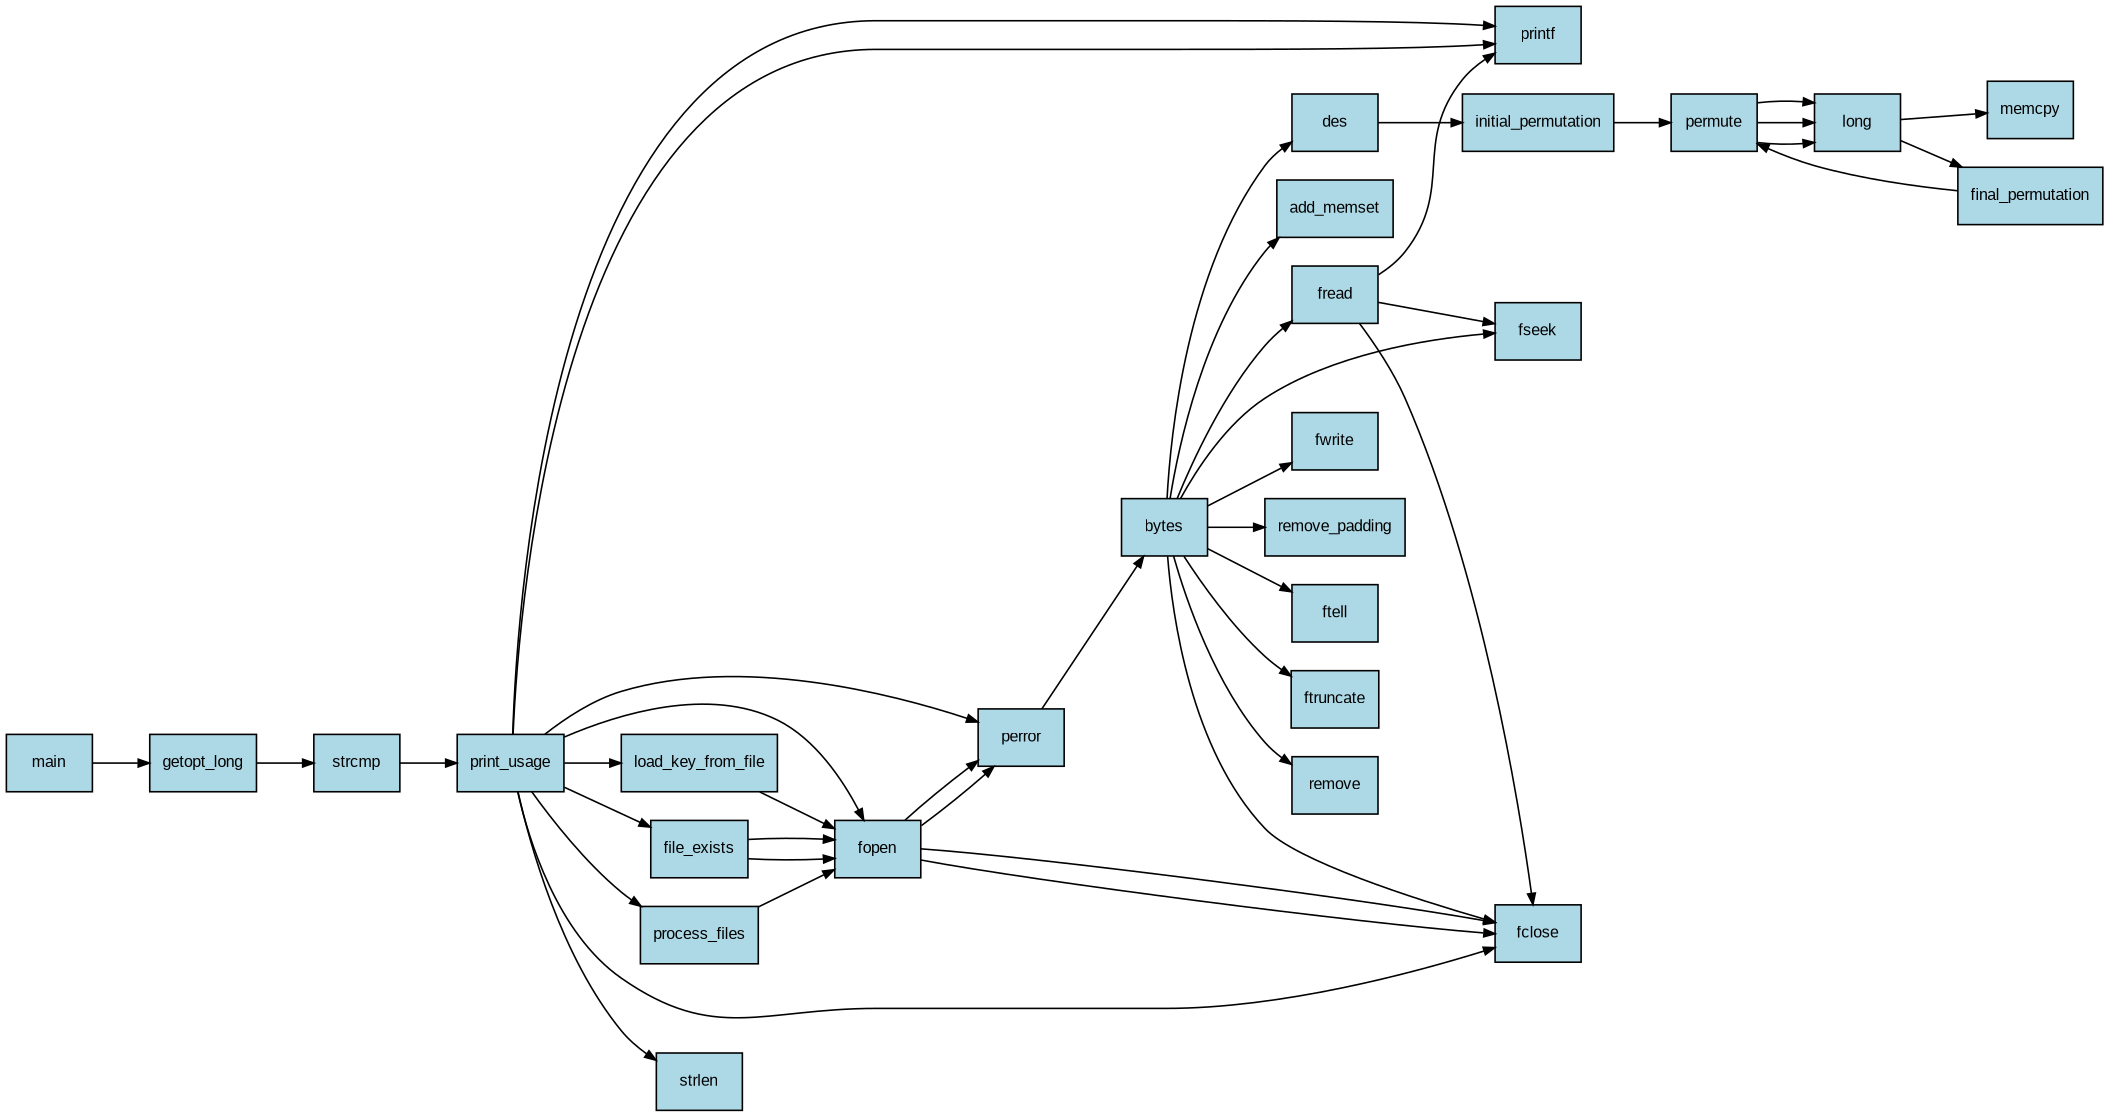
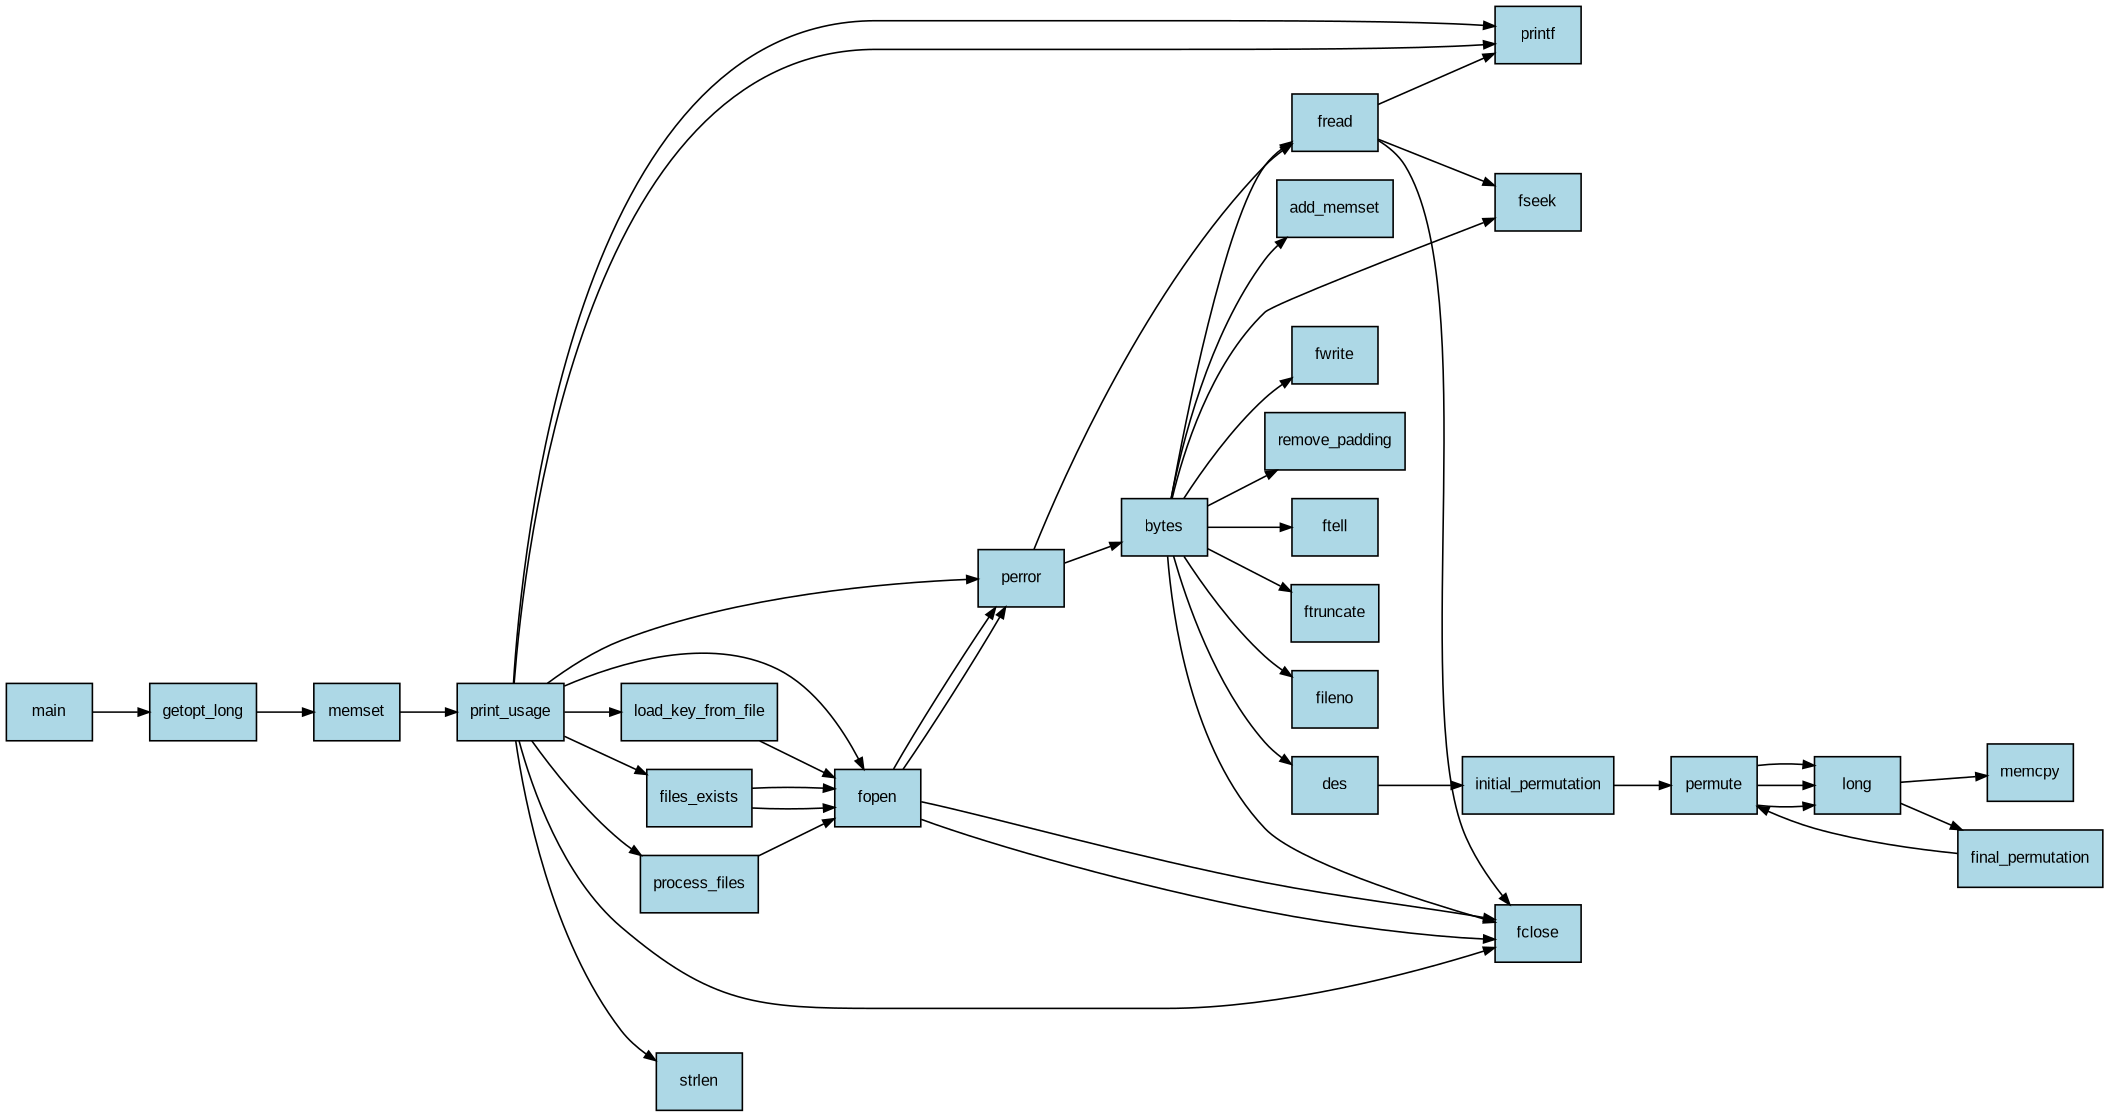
  digraph {
    rankdir=LR
    node [fillcolor=lightblue fontname=Arial fontsize=10 shape=box style=filled]
    edge [arrowsize=0.7 color=black]
    main
    getopt_long
-   strcmp
+   strcmp [label=memset]
    print_usage
    printf
    load_key_from_file
    fopen
    perror
    fclose
    strlen
-   file_exists
+   file_exists [label=files_exists]
    process_files
    fread
    n14 [label=bytes]
    fseek
    n16 [label=add_memset]
    des
    fwrite
    remove_padding
    ftell
    ftruncate
-   fileno [label=remove]
+   fileno
    initial_permutation
    permute
    n25 [label=long]
    memcpy
    final_permutation
    main -> getopt_long
    getopt_long -> strcmp
    strcmp -> print_usage
    print_usage -> printf
    print_usage -> printf
    print_usage -> load_key_from_file
    print_usage -> fopen
    print_usage -> perror
    print_usage -> fclose
    print_usage -> strlen
    print_usage -> file_exists
    print_usage -> process_files
    load_key_from_file -> fopen
    fopen -> perror
    fopen -> perror
    fopen -> fclose
    fopen -> fclose
+   perror -> fread
    perror -> n14
    file_exists -> fopen
    file_exists -> fopen
    process_files -> fopen
    fread -> printf
    fread -> fclose
    fread -> fseek
    n14 -> fclose
    n14 -> fread
    n14 -> fseek
    n14 -> n16
    n14 -> des
    n14 -> fwrite
    n14 -> remove_padding
    n14 -> ftell
    n14 -> ftruncate
    n14 -> fileno
    des -> initial_permutation
    initial_permutation -> permute
    permute -> n25
    permute -> n25
    permute -> n25
    n25 -> memcpy
    n25 -> final_permutation
    final_permutation -> permute
  }
